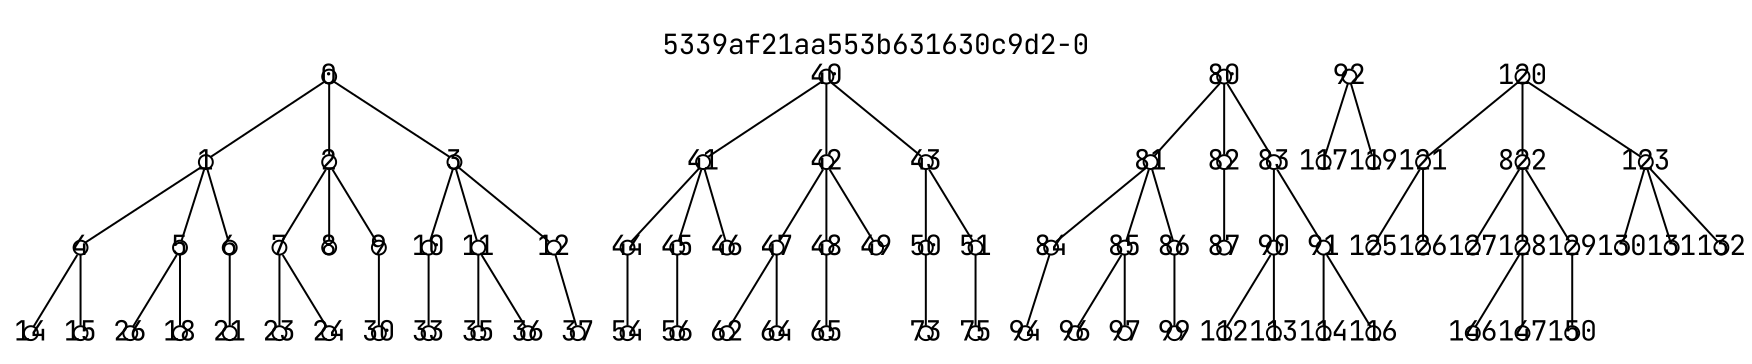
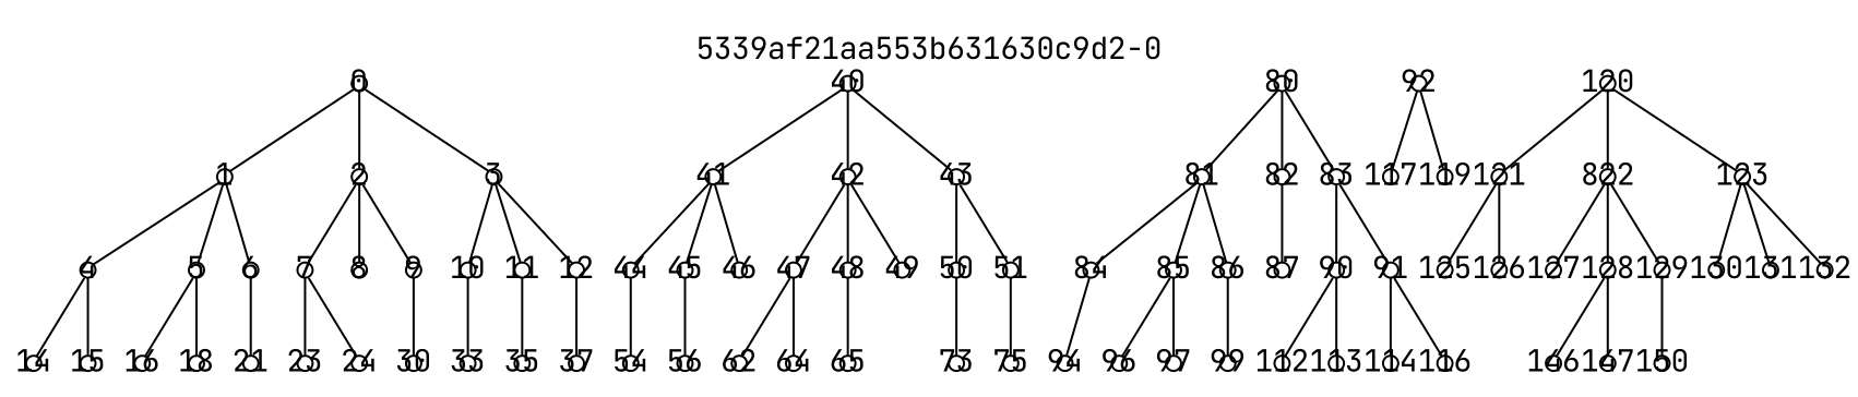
  strict graph {
    fontname="JetBrains Mono"
    label="5339af21aa553b631630c9d2-0"
    labelloc=t
    node [fixedsize=true fontname="JetBrains Mono" shape=circle]
    edge [fontname="JetBrains Mono"]
    0 [height=0.1 width=0.1]
    1 [height=0.1 width=0.1]
    2 [height=0.1 width=0.1]
    3 [height=0.1 width=0.1]
    4 [height=0.1 width=0.1]
    5 [height=0.1 width=0.1]
    6 [height=0.1 width=0.1]
    7 [height=0.1 width=0.1]
    8 [height=0.1 width=0.1]
    9 [height=0.1 width=0.1]
    10 [height=0.1 width=0.1]
    11 [height=0.1 width=0.1]
    12 [height=0.1 width=0.1]
    14 [height=0.1 width=0.1]
    15 [height=0.1 width=0.1]
-   16 [height=0.1 width=0.1 label=26]
+   16 [height=0.1 width=0.1]
    18 [height=0.1 width=0.1]
    21 [height=0.1 width=0.1]
    23 [height=0.1 width=0.1]
    24 [height=0.1 width=0.1]
    30 [height=0.1 width=0.1]
    33 [height=0.1 width=0.1]
    35 [height=0.1 width=0.1]
-   36 [height=0.1 width=0.1]
    37 [height=0.1 width=0.1]
    40 [height=0.1 width=0.1]
    41 [height=0.1 width=0.1]
    42 [height=0.1 width=0.1]
    43 [height=0.1 width=0.1]
    44 [height=0.1 width=0.1]
    45 [height=0.1 width=0.1]
    46 [height=0.1 width=0.1]
    47 [height=0.1 width=0.1]
    48 [height=0.1 width=0.1]
    49 [height=0.1 width=0.1]
    50 [height=0.1 width=0.1]
    51 [height=0.1 width=0.1]
    54 [height=0.1 width=0.1]
    56 [height=0.1 width=0.1]
    62 [height=0.1 width=0.1]
    64 [height=0.1 width=0.1]
    65 [height=0.1 width=0.1]
    73 [height=0.1 width=0.1]
    75 [height=0.1 width=0.1]
    80 [height=0.1 width=0.1]
    81 [height=0.1 width=0.1]
    82 [height=0.1 width=0.1]
    83 [height=0.1 width=0.1]
    84 [height=0.1 width=0.1]
    85 [height=0.1 width=0.1]
    86 [height=0.1 width=0.1]
    87 [height=0.1 width=0.1]
    90 [height=0.1 width=0.1]
    91 [height=0.1 width=0.1]
    94 [height=0.1 width=0.1]
    96 [height=0.1 width=0.1]
    97 [height=0.1 width=0.1]
    99 [height=0.1 width=0.1]
    112 [height=0.1 width=0.1]
    113 [height=0.1 width=0.1]
    114 [height=0.1 width=0.1]
    116 [height=0.1 width=0.1]
    92 [height=0.1 width=0.1]
    117 [height=0.1 width=0.1]
    119 [height=0.1 width=0.1]
    120 [height=0.1 width=0.1]
    121 [height=0.1 width=0.1]
    n68 [height=0.1 label=822 width=0.1]
    123 [height=0.1 width=0.1]
    125 [height=0.1 width=0.1]
    126 [height=0.1 width=0.1]
    127 [height=0.1 width=0.1]
    128 [height=0.1 width=0.1]
    129 [height=0.1 width=0.1]
    130 [height=0.1 width=0.1]
    131 [height=0.1 width=0.1]
    132 [height=0.1 width=0.1]
    146 [height=0.1 width=0.1]
    147 [height=0.1 width=0.1]
    150 [height=0.1 width=0.1]
    0 -- 1
    0 -- 2
    0 -- 3
    1 -- 4
    1 -- 5
    1 -- 6
    2 -- 7
    2 -- 8
    2 -- 9
    3 -- 10
    3 -- 11
    3 -- 12
    4 -- 14
    4 -- 15
    5 -- 16
    5 -- 18
    6 -- 21
    7 -- 23
    7 -- 24
    9 -- 30
    10 -- 33
    11 -- 35
-   11 -- 36
    12 -- 37
    40 -- 41
    40 -- 42
    40 -- 43
    41 -- 44
    41 -- 45
    41 -- 46
    42 -- 47
    42 -- 48
    42 -- 49
    43 -- 50
    43 -- 51
    44 -- 54
    45 -- 56
    47 -- 62
    47 -- 64
    48 -- 65
    50 -- 73
    51 -- 75
    80 -- 81
    80 -- 82
    80 -- 83
    81 -- 84
    81 -- 85
    81 -- 86
    82 -- 87
    83 -- 90
    83 -- 91
    84 -- 94
    85 -- 96
    85 -- 97
    86 -- 99
    90 -- 112
    90 -- 113
    91 -- 114
    91 -- 116
    92 -- 117
    92 -- 119
    120 -- 121
    120 -- n68
    120 -- 123
    121 -- 125
    121 -- 126
    n68 -- 127
    n68 -- 128
    n68 -- 129
    123 -- 130
    123 -- 131
    123 -- 132
    128 -- 146
    128 -- 147
    129 -- 150
  }
